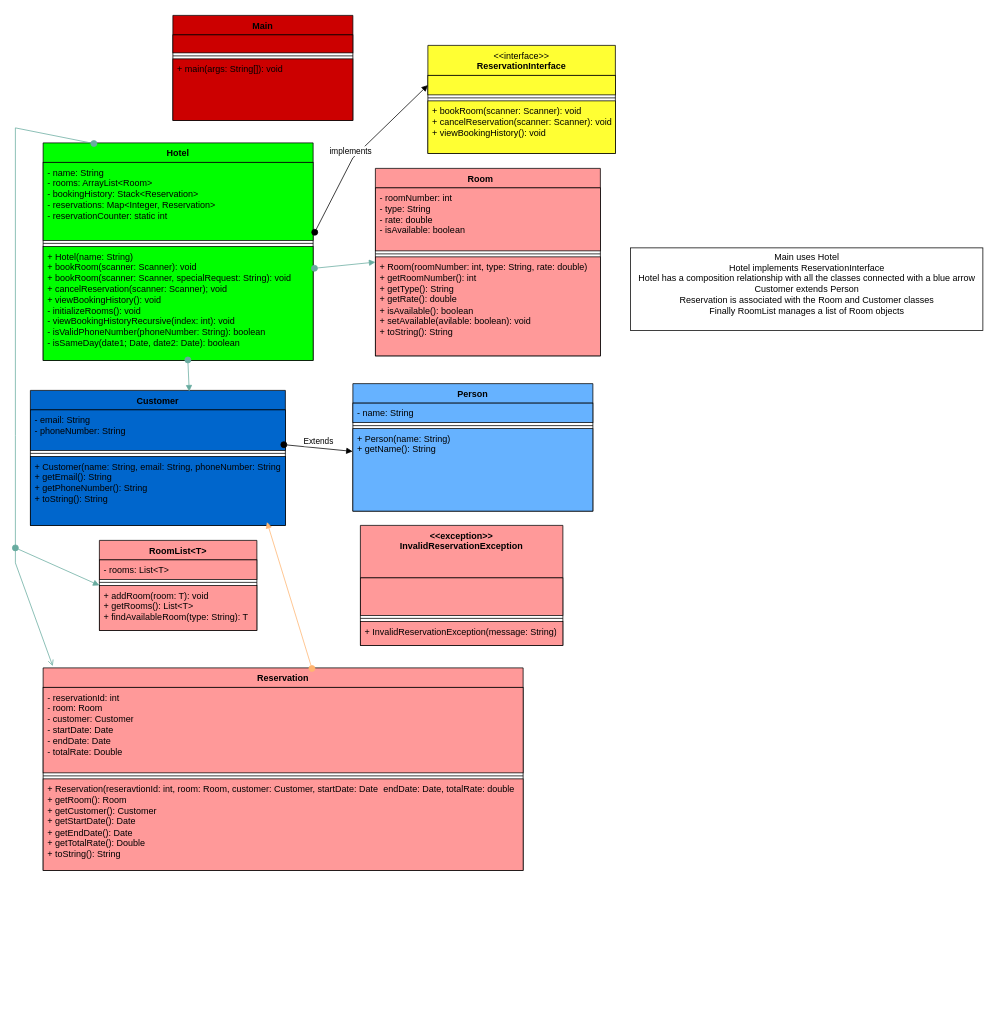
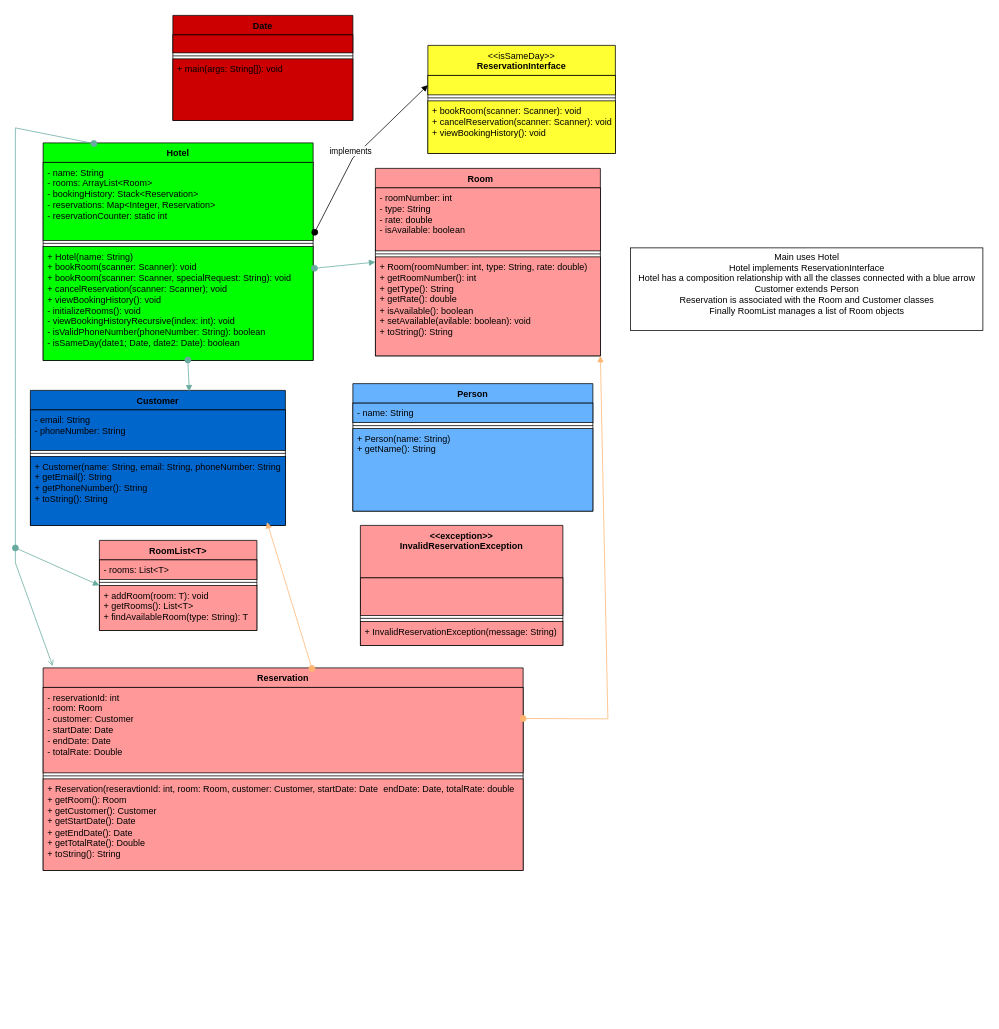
  <mxCell id="0" />
  <mxCell id="1" parent="0" />
  <mxCell id="2" value="" style="endArrow=none;html=1;rounded=0;fillColor=#FF9999;" parent="1" edge="1"><mxGeometry width="50" height="50" relative="1" as="geometry"><mxPoint x="860" y="1350" as="sourcePoint" /><mxPoint x="860" y="1350" as="targetPoint" /></mxGeometry></mxCell>
  <mxCell id="3" value="Hotel" style="swimlane;fontStyle=1;align=center;verticalAlign=top;childLayout=stackLayout;horizontal=1;startSize=26;horizontalStack=0;resizeParent=1;resizeParentMax=0;resizeLast=0;collapsible=1;marginBottom=0;whiteSpace=wrap;html=1;fillColor=#00FF00;strokeColor=#000000;" parent="1" vertex="1"><mxGeometry x="57" y="190" width="360" height="290" as="geometry" /></mxCell>
  <mxCell id="4" value="- name: String&lt;div&gt;- rooms: ArrayList&amp;lt;Room&amp;gt;&lt;/div&gt;&lt;div&gt;- bookingHistory: Stack&amp;lt;Reservation&amp;gt;&lt;/div&gt;&lt;div&gt;- reservations: Map&amp;lt;Integer, Reservation&amp;gt;&amp;nbsp;&lt;/div&gt;&lt;div&gt;- reservationCounter: static int&lt;/div&gt;" style="text;strokeColor=#000000;fillColor=#00FF00;align=left;verticalAlign=top;spacingLeft=4;spacingRight=4;overflow=hidden;rotatable=0;points=[[0,0.5],[1,0.5]];portConstraint=eastwest;whiteSpace=wrap;html=1;" parent="3" vertex="1"><mxGeometry y="26" width="360" height="104" as="geometry" /></mxCell>
  <mxCell id="5" value="" style="line;strokeWidth=1;fillColor=#00FF00;align=left;verticalAlign=middle;spacingTop=-1;spacingLeft=3;spacingRight=3;rotatable=0;labelPosition=right;points=[];portConstraint=eastwest;strokeColor=#000000;" parent="3" vertex="1"><mxGeometry y="130" width="360" height="8" as="geometry" /></mxCell>
  <mxCell id="6" value="+ Hotel(name: String)&lt;div&gt;+ bookRoom(scanner: Scanner): void&lt;/div&gt;&lt;div&gt;+ bookRoom(scanner: Scanner, specialRequest: String): void&lt;/div&gt;&lt;div&gt;+ cancelReservation(scanner: Scanner); void&lt;/div&gt;&lt;div&gt;+ viewBookingHistory(): void&lt;/div&gt;&lt;div&gt;- initializeRooms(): void&lt;br&gt;&lt;/div&gt;&lt;div&gt;- viewBookingHistoryRecursive(index: int): void&lt;/div&gt;&lt;div&gt;- isValidPhoneNumber(phoneNumber: String): boolean&lt;/div&gt;&lt;div&gt;- isSameDay(date1; Date, date2: Date): boolean&lt;/div&gt;&lt;div&gt;&lt;br&gt;&lt;/div&gt;" style="text;strokeColor=#000000;fillColor=#00FF00;align=left;verticalAlign=top;spacingLeft=4;spacingRight=4;overflow=hidden;rotatable=0;points=[[0,0.5],[1,0.5]];portConstraint=eastwest;whiteSpace=wrap;html=1;" parent="3" vertex="1"><mxGeometry y="138" width="360" height="152" as="geometry" /></mxCell>
  <mxCell id="7" value="Room&lt;span style=&quot;white-space: pre;&quot;&gt;&#09;&lt;/span&gt;" style="swimlane;fontStyle=1;align=center;verticalAlign=top;childLayout=stackLayout;horizontal=1;startSize=26;horizontalStack=0;resizeParent=1;resizeParentMax=0;resizeLast=0;collapsible=1;marginBottom=0;whiteSpace=wrap;html=1;fillColor=#FF9999;strokeColor=#000000;" parent="1" vertex="1"><mxGeometry x="500" y="224" width="300" height="250" as="geometry" /></mxCell>
  <mxCell id="8" value="- roomNumber: int&lt;div&gt;- type: String&lt;/div&gt;&lt;div&gt;- rate: double&lt;/div&gt;&lt;div&gt;- isAvailable: boolean&lt;/div&gt;" style="text;strokeColor=#000000;fillColor=#FF9999;align=left;verticalAlign=top;spacingLeft=4;spacingRight=4;overflow=hidden;rotatable=0;points=[[0,0.5],[1,0.5]];portConstraint=eastwest;whiteSpace=wrap;html=1;" parent="7" vertex="1"><mxGeometry y="26" width="300" height="84" as="geometry" /></mxCell>
  <mxCell id="9" value="" style="line;strokeWidth=1;fillColor=#FF9999;align=left;verticalAlign=middle;spacingTop=-1;spacingLeft=3;spacingRight=3;rotatable=0;labelPosition=right;points=[];portConstraint=eastwest;strokeColor=#000000;" parent="7" vertex="1"><mxGeometry y="110" width="300" height="8" as="geometry" /></mxCell>
  <mxCell id="10" value="+ Room(roomNumber: int, type: String, rate: double)&lt;div&gt;+ getRoomNumber(): int&lt;/div&gt;&lt;div&gt;+ getType(): String&lt;/div&gt;&lt;div&gt;+ getRate(): double&lt;/div&gt;&lt;div&gt;+ isAvailable(): boolean&lt;/div&gt;&lt;div&gt;+ setAvailable(avilable: boolean): void&lt;/div&gt;&lt;div&gt;+ toString(): String&lt;/div&gt;" style="text;strokeColor=#000000;fillColor=#FF9999;align=left;verticalAlign=top;spacingLeft=4;spacingRight=4;overflow=hidden;rotatable=0;points=[[0,0.5],[1,0.5]];portConstraint=eastwest;whiteSpace=wrap;html=1;" parent="7" vertex="1"><mxGeometry y="118" width="300" height="132" as="geometry" /></mxCell>
  <mxCell id="11" value="Reservation" style="swimlane;fontStyle=1;align=center;verticalAlign=top;childLayout=stackLayout;horizontal=1;startSize=26;horizontalStack=0;resizeParent=1;resizeParentMax=0;resizeLast=0;collapsible=1;marginBottom=0;whiteSpace=wrap;html=1;fillColor=#FF9999;strokeColor=#000000;" parent="1" vertex="1"><mxGeometry x="57" y="890" width="640" height="270" as="geometry" /></mxCell>
  <mxCell id="12" value="- reservationId: int&lt;div&gt;- room: Room&lt;/div&gt;&lt;div&gt;- customer: Customer&lt;/div&gt;&lt;div&gt;- startDate: Date&lt;/div&gt;&lt;div&gt;- endDate: Date&lt;/div&gt;&lt;div&gt;- totalRate: Double&amp;nbsp;&lt;/div&gt;&lt;div&gt;&lt;br&gt;&lt;/div&gt;" style="text;strokeColor=#000000;fillColor=#FF9999;align=left;verticalAlign=top;spacingLeft=4;spacingRight=4;overflow=hidden;rotatable=0;points=[[0,0.5],[1,0.5]];portConstraint=eastwest;whiteSpace=wrap;html=1;" parent="11" vertex="1"><mxGeometry y="26" width="640" height="114" as="geometry" /></mxCell>
  <mxCell id="13" value="" style="line;strokeWidth=1;fillColor=#FF9999;align=left;verticalAlign=middle;spacingTop=-1;spacingLeft=3;spacingRight=3;rotatable=0;labelPosition=right;points=[];portConstraint=eastwest;strokeColor=#000000;" parent="11" vertex="1"><mxGeometry y="140" width="640" height="8" as="geometry" /></mxCell>
  <mxCell id="14" value="+ Reservation(reseravtionId: int, room: Room, customer: Customer, startDate: Date&amp;nbsp; endDate: Date, totalRate: double&lt;div&gt;+ getRoom(): Room&lt;/div&gt;&lt;div&gt;+ getCustomer(): Customer&lt;/div&gt;&lt;div&gt;+ getStartDate(): Date&lt;/div&gt;&lt;div&gt;+ getEndDate(): Date&lt;/div&gt;&lt;div&gt;+ getTotalRate(): Double&lt;/div&gt;&lt;div&gt;+ toString(): String&lt;/div&gt;" style="text;strokeColor=#000000;fillColor=#FF9999;align=left;verticalAlign=top;spacingLeft=4;spacingRight=4;overflow=hidden;rotatable=0;points=[[0,0.5],[1,0.5]];portConstraint=eastwest;whiteSpace=wrap;html=1;" parent="11" vertex="1"><mxGeometry y="148" width="640" height="122" as="geometry" /></mxCell>
  <mxCell id="15" value="Customer" style="swimlane;fontStyle=1;align=center;verticalAlign=top;childLayout=stackLayout;horizontal=1;startSize=26;horizontalStack=0;resizeParent=1;resizeParentMax=0;resizeLast=0;collapsible=1;marginBottom=0;whiteSpace=wrap;html=1;fillColor=#0066CC;strokeColor=#000000;" parent="1" vertex="1"><mxGeometry x="40" y="520" width="340" height="180" as="geometry" /></mxCell>
  <mxCell id="16" value="- email: String&lt;div&gt;- phoneNumber: String&lt;/div&gt;" style="text;strokeColor=#000000;fillColor=#0066CC;align=left;verticalAlign=top;spacingLeft=4;spacingRight=4;overflow=hidden;rotatable=0;points=[[0,0.5],[1,0.5]];portConstraint=eastwest;whiteSpace=wrap;html=1;" parent="15" vertex="1"><mxGeometry y="26" width="340" height="54" as="geometry" /></mxCell>
  <mxCell id="17" value="" style="line;strokeWidth=1;fillColor=#0066CC;align=left;verticalAlign=middle;spacingTop=-1;spacingLeft=3;spacingRight=3;rotatable=0;labelPosition=right;points=[];portConstraint=eastwest;strokeColor=#000000;" parent="15" vertex="1"><mxGeometry y="80" width="340" height="8" as="geometry" /></mxCell>
  <mxCell id="18" value="+ Customer(name: String, email: String, phoneNumber: String&lt;div&gt;+ getEmail(): String&lt;/div&gt;&lt;div&gt;+ getPhoneNumber(): String&amp;nbsp;&lt;/div&gt;&lt;div&gt;+ toString(): String&lt;br&gt;&lt;/div&gt;" style="text;strokeColor=#000000;fillColor=#0066CC;align=left;verticalAlign=top;spacingLeft=4;spacingRight=4;overflow=hidden;rotatable=0;points=[[0,0.5],[1,0.5]];portConstraint=eastwest;whiteSpace=wrap;html=1;" parent="15" vertex="1"><mxGeometry y="88" width="340" height="92" as="geometry" /></mxCell>
- <mxCell id="19" value="&lt;div&gt;&lt;span style=&quot;font-weight: 400; text-align: left;&quot;&gt;&amp;lt;&amp;lt;interface&amp;gt;&amp;gt;&lt;/span&gt;&lt;br&gt;&lt;/div&gt;ReservationInterface" style="swimlane;fontStyle=1;align=center;verticalAlign=top;childLayout=stackLayout;horizontal=1;startSize=40;horizontalStack=0;resizeParent=1;resizeParentMax=0;resizeLast=0;collapsible=1;marginBottom=0;whiteSpace=wrap;html=1;fillColor=#FFFF33;strokeColor=#000000;" parent="1" vertex="1"><mxGeometry x="570" y="60" width="250" height="144" as="geometry" /></mxCell>
+ <mxCell id="19" value="&lt;div&gt;&lt;span style=&quot;font-weight: 400; text-align: left;&quot;&gt;&amp;lt;&amp;lt;isSameDay&amp;gt;&amp;gt;&lt;/span&gt;&lt;br&gt;&lt;/div&gt;ReservationInterface" style="swimlane;fontStyle=1;align=center;verticalAlign=top;childLayout=stackLayout;horizontal=1;startSize=40;horizontalStack=0;resizeParent=1;resizeParentMax=0;resizeLast=0;collapsible=1;marginBottom=0;whiteSpace=wrap;html=1;fillColor=#FFFF33;strokeColor=#000000;" parent="1" vertex="1"><mxGeometry x="570" y="60" width="250" height="144" as="geometry" /></mxCell>
  <mxCell id="20" value="" style="text;strokeColor=#000000;fillColor=#FFFF33;align=left;verticalAlign=top;spacingLeft=4;spacingRight=4;overflow=hidden;rotatable=0;points=[[0,0.5],[1,0.5]];portConstraint=eastwest;whiteSpace=wrap;html=1;" parent="19" vertex="1"><mxGeometry y="40" width="250" height="26" as="geometry" /></mxCell>
  <mxCell id="21" value="" style="line;strokeWidth=1;fillColor=#FFFF33;align=left;verticalAlign=middle;spacingTop=-1;spacingLeft=3;spacingRight=3;rotatable=0;labelPosition=right;points=[];portConstraint=eastwest;strokeColor=#000000;" parent="19" vertex="1"><mxGeometry y="66" width="250" height="8" as="geometry" /></mxCell>
  <mxCell id="22" value="+ bookRoom(scanner: Scanner): void&lt;div&gt;+ cancelReservation(scanner: Scanner): void&lt;/div&gt;&lt;div&gt;+ viewBookingHistory(): void&lt;/div&gt;" style="text;strokeColor=#000000;fillColor=#FFFF33;align=left;verticalAlign=top;spacingLeft=4;spacingRight=4;overflow=hidden;rotatable=0;points=[[0,0.5],[1,0.5]];portConstraint=eastwest;whiteSpace=wrap;html=1;" parent="19" vertex="1"><mxGeometry y="74" width="250" height="70" as="geometry" /></mxCell>
  <mxCell id="23" value="&lt;div&gt;&amp;lt;&amp;lt;exception&amp;gt;&amp;gt;&lt;/div&gt;InvalidReservationException" style="swimlane;fontStyle=1;align=center;verticalAlign=top;childLayout=stackLayout;horizontal=1;startSize=70;horizontalStack=0;resizeParent=1;resizeParentMax=0;resizeLast=0;collapsible=1;marginBottom=0;whiteSpace=wrap;html=1;fillColor=#FF9999;strokeColor=#000000;" parent="1" vertex="1"><mxGeometry x="480" y="700" width="270" height="160" as="geometry"><mxRectangle x="-295" y="290" width="190" height="40" as="alternateBounds" /></mxGeometry></mxCell>
  <mxCell id="24" value="" style="text;strokeColor=#000000;fillColor=#FF9999;align=left;verticalAlign=top;spacingLeft=4;spacingRight=4;overflow=hidden;rotatable=0;points=[[0,0.5],[1,0.5]];portConstraint=eastwest;whiteSpace=wrap;html=1;" parent="23" vertex="1"><mxGeometry y="70" width="270" height="50" as="geometry" /></mxCell>
  <mxCell id="25" value="" style="line;strokeWidth=1;fillColor=#FF9999;align=left;verticalAlign=middle;spacingTop=-1;spacingLeft=3;spacingRight=3;rotatable=0;labelPosition=right;points=[];portConstraint=eastwest;strokeColor=#000000;" parent="23" vertex="1"><mxGeometry y="120" width="270" height="8" as="geometry" /></mxCell>
  <mxCell id="26" value="+ InvalidReservationException(message: String)" style="text;strokeColor=#000000;fillColor=#FF9999;align=left;verticalAlign=top;spacingLeft=4;spacingRight=4;overflow=hidden;rotatable=0;points=[[0,0.5],[1,0.5]];portConstraint=eastwest;whiteSpace=wrap;html=1;" parent="23" vertex="1"><mxGeometry y="128" width="270" height="32" as="geometry" /></mxCell>
- <mxCell id="27" value="Extends" style="html=1;verticalAlign=bottom;startArrow=oval;startFill=1;endArrow=block;startSize=8;curved=0;rounded=0;entryX=-0.001;entryY=0.276;entryDx=0;entryDy=0;entryPerimeter=0;exitX=0.994;exitY=0.859;exitDx=0;exitDy=0;exitPerimeter=0;strokeColor=#000000;" parent="1" source="16" target="33" edge="1"><mxGeometry width="60" relative="1" as="geometry"><mxPoint x="400" y="2000" as="sourcePoint" /><mxPoint x="1310" y="1664" as="targetPoint" /></mxGeometry></mxCell>
  <mxCell id="28" value="" style="html=1;verticalAlign=bottom;startArrow=oval;startFill=1;endArrow=block;startSize=8;curved=0;rounded=0;entryX=0;entryY=0.5;entryDx=0;entryDy=0;strokeColor=#000000;exitX=1.006;exitY=0.896;exitDx=0;exitDy=0;exitPerimeter=0;" parent="1" target="20" edge="1" source="4"><mxGeometry width="60" relative="1" as="geometry"><mxPoint x="430" y="590" as="sourcePoint" /><mxPoint x="350" y="1390" as="targetPoint" /><Array as="points"><mxPoint x="470" y="210" /></Array></mxGeometry></mxCell>
  <mxCell id="29" value="implements" style="edgeLabel;html=1;align=center;verticalAlign=middle;resizable=0;points=[];strokeColor=#000000;" parent="28" vertex="1" connectable="0"><mxGeometry x="-0.121" y="4" relative="1" as="geometry"><mxPoint x="1" y="-9" as="offset" /></mxGeometry></mxCell>
  <mxCell id="30" value="Person" style="swimlane;fontStyle=1;align=center;verticalAlign=top;childLayout=stackLayout;horizontal=1;startSize=26;horizontalStack=0;resizeParent=1;resizeParentMax=0;resizeLast=0;collapsible=1;marginBottom=0;whiteSpace=wrap;html=1;fillColor=#66B2FF;strokeColor=#000000;" parent="1" vertex="1"><mxGeometry x="470" y="511" width="320" height="170" as="geometry" /></mxCell>
  <mxCell id="31" value="- name: String" style="text;strokeColor=#000000;fillColor=#66B2FF;align=left;verticalAlign=top;spacingLeft=4;spacingRight=4;overflow=hidden;rotatable=0;points=[[0,0.5],[1,0.5]];portConstraint=eastwest;whiteSpace=wrap;html=1;" parent="30" vertex="1"><mxGeometry y="26" width="320" height="26" as="geometry" /></mxCell>
  <mxCell id="32" value="" style="line;strokeWidth=1;fillColor=#66B2FF;align=left;verticalAlign=middle;spacingTop=-1;spacingLeft=3;spacingRight=3;rotatable=0;labelPosition=right;points=[];portConstraint=eastwest;strokeColor=#000000;" parent="30" vertex="1"><mxGeometry y="52" width="320" height="8" as="geometry" /></mxCell>
  <mxCell id="33" value="+ Person(name: String)&lt;div&gt;+ getName(): String&lt;/div&gt;" style="text;strokeColor=#000000;fillColor=#66B2FF;align=left;verticalAlign=top;spacingLeft=4;spacingRight=4;overflow=hidden;rotatable=0;points=[[0,0.5],[1,0.5]];portConstraint=eastwest;whiteSpace=wrap;html=1;" parent="30" vertex="1"><mxGeometry y="60" width="320" height="110" as="geometry" /></mxCell>
  <mxCell id="34" value="RoomList&amp;lt;T&amp;gt;" style="swimlane;fontStyle=1;align=center;verticalAlign=top;childLayout=stackLayout;horizontal=1;startSize=26;horizontalStack=0;resizeParent=1;resizeParentMax=0;resizeLast=0;collapsible=1;marginBottom=0;whiteSpace=wrap;html=1;fillColor=#FF9999;strokeColor=#000000;" vertex="1" parent="1"><mxGeometry x="132" y="720" width="210" height="120" as="geometry" /></mxCell>
  <mxCell id="35" value="- rooms: List&amp;lt;T&amp;gt;" style="text;strokeColor=#000000;fillColor=#FF9999;align=left;verticalAlign=top;spacingLeft=4;spacingRight=4;overflow=hidden;rotatable=0;points=[[0,0.5],[1,0.5]];portConstraint=eastwest;whiteSpace=wrap;html=1;" vertex="1" parent="34"><mxGeometry y="26" width="210" height="26" as="geometry" /></mxCell>
  <mxCell id="36" value="" style="line;strokeWidth=1;fillColor=#FF9999;align=left;verticalAlign=middle;spacingTop=-1;spacingLeft=3;spacingRight=3;rotatable=0;labelPosition=right;points=[];portConstraint=eastwest;strokeColor=#000000;" vertex="1" parent="34"><mxGeometry y="52" width="210" height="8" as="geometry" /></mxCell>
  <mxCell id="37" value="+ addRoom(room: T): void&lt;div&gt;+ getRooms(): List&amp;lt;T&amp;gt;&lt;/div&gt;&lt;div&gt;+ findAvailableRoom(type: String): T&lt;/div&gt;" style="text;strokeColor=#000000;fillColor=#FF9999;align=left;verticalAlign=top;spacingLeft=4;spacingRight=4;overflow=hidden;rotatable=0;points=[[0,0.5],[1,0.5]];portConstraint=eastwest;whiteSpace=wrap;html=1;" vertex="1" parent="34"><mxGeometry y="60" width="210" height="60" as="geometry" /></mxCell>
- <mxCell id="38" value="Main" style="swimlane;fontStyle=1;align=center;verticalAlign=top;childLayout=stackLayout;horizontal=1;startSize=26;horizontalStack=0;resizeParent=1;resizeParentMax=0;resizeLast=0;collapsible=1;marginBottom=0;whiteSpace=wrap;html=1;fillColor=#CC0000;strokeColor=#000000;" vertex="1" parent="1"><mxGeometry x="230" y="20" width="240" height="140" as="geometry" /></mxCell>
+ <mxCell id="38" value="Date" style="swimlane;fontStyle=1;align=center;verticalAlign=top;childLayout=stackLayout;horizontal=1;startSize=26;horizontalStack=0;resizeParent=1;resizeParentMax=0;resizeLast=0;collapsible=1;marginBottom=0;whiteSpace=wrap;html=1;fillColor=#CC0000;strokeColor=#000000;" vertex="1" parent="1"><mxGeometry x="230" y="20" width="240" height="140" as="geometry" /></mxCell>
  <mxCell id="39" value="&amp;nbsp;&amp;nbsp;" style="text;strokeColor=#000000;fillColor=#CC0000;align=left;verticalAlign=top;spacingLeft=4;spacingRight=4;overflow=hidden;rotatable=0;points=[[0,0.5],[1,0.5]];portConstraint=eastwest;whiteSpace=wrap;html=1;" vertex="1" parent="38"><mxGeometry y="26" width="240" height="24" as="geometry" /></mxCell>
  <mxCell id="40" value="" style="line;strokeWidth=1;fillColor=#CC0000;align=left;verticalAlign=middle;spacingTop=-1;spacingLeft=3;spacingRight=3;rotatable=0;labelPosition=right;points=[];portConstraint=eastwest;strokeColor=#000000;" vertex="1" parent="38"><mxGeometry y="50" width="240" height="8" as="geometry" /></mxCell>
  <mxCell id="41" value="+ main(args: String[]): void" style="text;strokeColor=#000000;fillColor=#CC0000;align=left;verticalAlign=top;spacingLeft=4;spacingRight=4;overflow=hidden;rotatable=0;points=[[0,0.5],[1,0.5]];portConstraint=eastwest;whiteSpace=wrap;html=1;" vertex="1" parent="38"><mxGeometry y="58" width="240" height="82" as="geometry" /></mxCell>
  <mxCell id="42" value="" style="html=1;verticalAlign=bottom;startArrow=oval;startFill=1;endArrow=block;startSize=8;curved=0;rounded=0;strokeColor=#67AB9F;exitX=0.536;exitY=0.996;exitDx=0;exitDy=0;exitPerimeter=0;entryX=0.623;entryY=0.008;entryDx=0;entryDy=0;entryPerimeter=0;" edge="1" parent="1" source="6" target="15"><mxGeometry width="60" relative="1" as="geometry"><mxPoint x="490" y="498" as="sourcePoint" /><mxPoint x="250" y="500" as="targetPoint" /></mxGeometry></mxCell>
  <mxCell id="43" value="" style="edgeLabel;html=1;align=center;verticalAlign=middle;resizable=0;points=[];strokeColor=#000000;" vertex="1" connectable="0" parent="42"><mxGeometry x="-0.121" y="4" relative="1" as="geometry"><mxPoint x="1" y="-9" as="offset" /></mxGeometry></mxCell>
  <mxCell id="44" value="" style="html=1;verticalAlign=bottom;startArrow=oval;startFill=1;endArrow=block;startSize=8;curved=0;rounded=0;strokeColor=#67AB9F;entryX=0;entryY=0.5;entryDx=0;entryDy=0;exitX=1.005;exitY=0.192;exitDx=0;exitDy=0;exitPerimeter=0;" edge="1" parent="1" source="6" target="7"><mxGeometry width="60" relative="1" as="geometry"><mxPoint x="430" y="370" as="sourcePoint" /><mxPoint x="272" y="223" as="targetPoint" /></mxGeometry></mxCell>
  <mxCell id="45" value="" style="edgeLabel;html=1;align=center;verticalAlign=middle;resizable=0;points=[];strokeColor=#000000;" vertex="1" connectable="0" parent="44"><mxGeometry x="-0.121" y="4" relative="1" as="geometry"><mxPoint x="1" y="-9" as="offset" /></mxGeometry></mxCell>
  <mxCell id="46" value="" style="html=1;verticalAlign=bottom;startArrow=oval;startFill=1;endArrow=open;startSize=8;curved=0;rounded=0;strokeColor=#67AB9F;exitX=0.188;exitY=0.003;exitDx=0;exitDy=0;exitPerimeter=0;entryX=0.02;entryY=-0.009;entryDx=0;entryDy=0;entryPerimeter=0;" edge="1" parent="1" source="3" target="11"><mxGeometry width="60" relative="1" as="geometry"><mxPoint x="362" y="191" as="sourcePoint" /><mxPoint x="30" y="710" as="targetPoint" /><Array as="points"><mxPoint x="20" y="170" /><mxPoint x="20" y="580" /><mxPoint x="20" y="750" /></Array></mxGeometry></mxCell>
  <mxCell id="47" value="" style="edgeLabel;html=1;align=center;verticalAlign=middle;resizable=0;points=[];strokeColor=#000000;" vertex="1" connectable="0" parent="46"><mxGeometry x="-0.121" y="4" relative="1" as="geometry"><mxPoint x="1" y="-9" as="offset" /></mxGeometry></mxCell>
  <mxCell id="48" value="" style="html=1;verticalAlign=bottom;startArrow=oval;startFill=1;endArrow=block;startSize=8;curved=0;rounded=0;strokeColor=#67AB9F;entryX=0;entryY=0.5;entryDx=0;entryDy=0;" edge="1" parent="1" target="34"><mxGeometry width="60" relative="1" as="geometry"><mxPoint x="20" y="730" as="sourcePoint" /><mxPoint x="390" y="720" as="targetPoint" /></mxGeometry></mxCell>
  <mxCell id="49" value="" style="edgeLabel;html=1;align=center;verticalAlign=middle;resizable=0;points=[];strokeColor=#000000;" vertex="1" connectable="0" parent="48"><mxGeometry x="-0.121" y="4" relative="1" as="geometry"><mxPoint x="1" y="-9" as="offset" /></mxGeometry></mxCell>
+ <mxCell id="50" value="" style="html=1;verticalAlign=bottom;startArrow=oval;startFill=1;endArrow=block;startSize=8;curved=0;rounded=0;strokeColor=#FFB570;exitX=1;exitY=0.25;exitDx=0;exitDy=0;entryX=1;entryY=1;entryDx=0;entryDy=0;" edge="1" parent="1" source="11" target="7"><mxGeometry width="60" relative="1" as="geometry"><mxPoint x="790" y="948" as="sourcePoint" /><mxPoint x="948" y="580" as="targetPoint" /><Array as="points"><mxPoint x="810" y="958" /></Array></mxGeometry></mxCell>
+ <mxCell id="51" value="" style="edgeLabel;html=1;align=center;verticalAlign=middle;resizable=0;points=[];strokeColor=#000000;" vertex="1" connectable="0" parent="50"><mxGeometry x="-0.121" y="4" relative="1" as="geometry"><mxPoint x="1" y="-9" as="offset" /></mxGeometry></mxCell>
  <mxCell id="52" value="" style="html=1;verticalAlign=bottom;startArrow=oval;startFill=1;endArrow=block;startSize=8;curved=0;rounded=0;strokeColor=#FFB570;exitX=0.56;exitY=0.003;exitDx=0;exitDy=0;exitPerimeter=0;entryX=0.928;entryY=0.951;entryDx=0;entryDy=0;entryPerimeter=0;" edge="1" parent="1" source="11" target="18"><mxGeometry width="60" relative="1" as="geometry"><mxPoint x="362" y="800" as="sourcePoint" /><mxPoint x="430" y="750" as="targetPoint" /></mxGeometry></mxCell>
  <mxCell id="53" value="" style="edgeLabel;html=1;align=center;verticalAlign=middle;resizable=0;points=[];strokeColor=#000000;" vertex="1" connectable="0" parent="52"><mxGeometry x="-0.121" y="4" relative="1" as="geometry"><mxPoint x="1" y="-9" as="offset" /></mxGeometry></mxCell>
  <mxCell id="54" value="Main uses Hotel&lt;div&gt;Hotel implements ReservationInterface&lt;/div&gt;&lt;div&gt;Hotel has a composition relationship with all the classes connected with a blue arrow&lt;/div&gt;&lt;div&gt;Customer extends Person&lt;/div&gt;&lt;div&gt;Reservation is associated with the Room and Customer classes&lt;/div&gt;&lt;div&gt;Finally RoomList manages a list of Room objects&lt;/div&gt;&lt;div&gt;&lt;br&gt;&lt;/div&gt;" style="text;html=1;align=center;verticalAlign=middle;resizable=0;points=[];autosize=1;strokeColor=#000000;fillColor=none;" vertex="1" parent="1"><mxGeometry x="840" y="330" width="470" height="110" as="geometry" /></mxCell>
